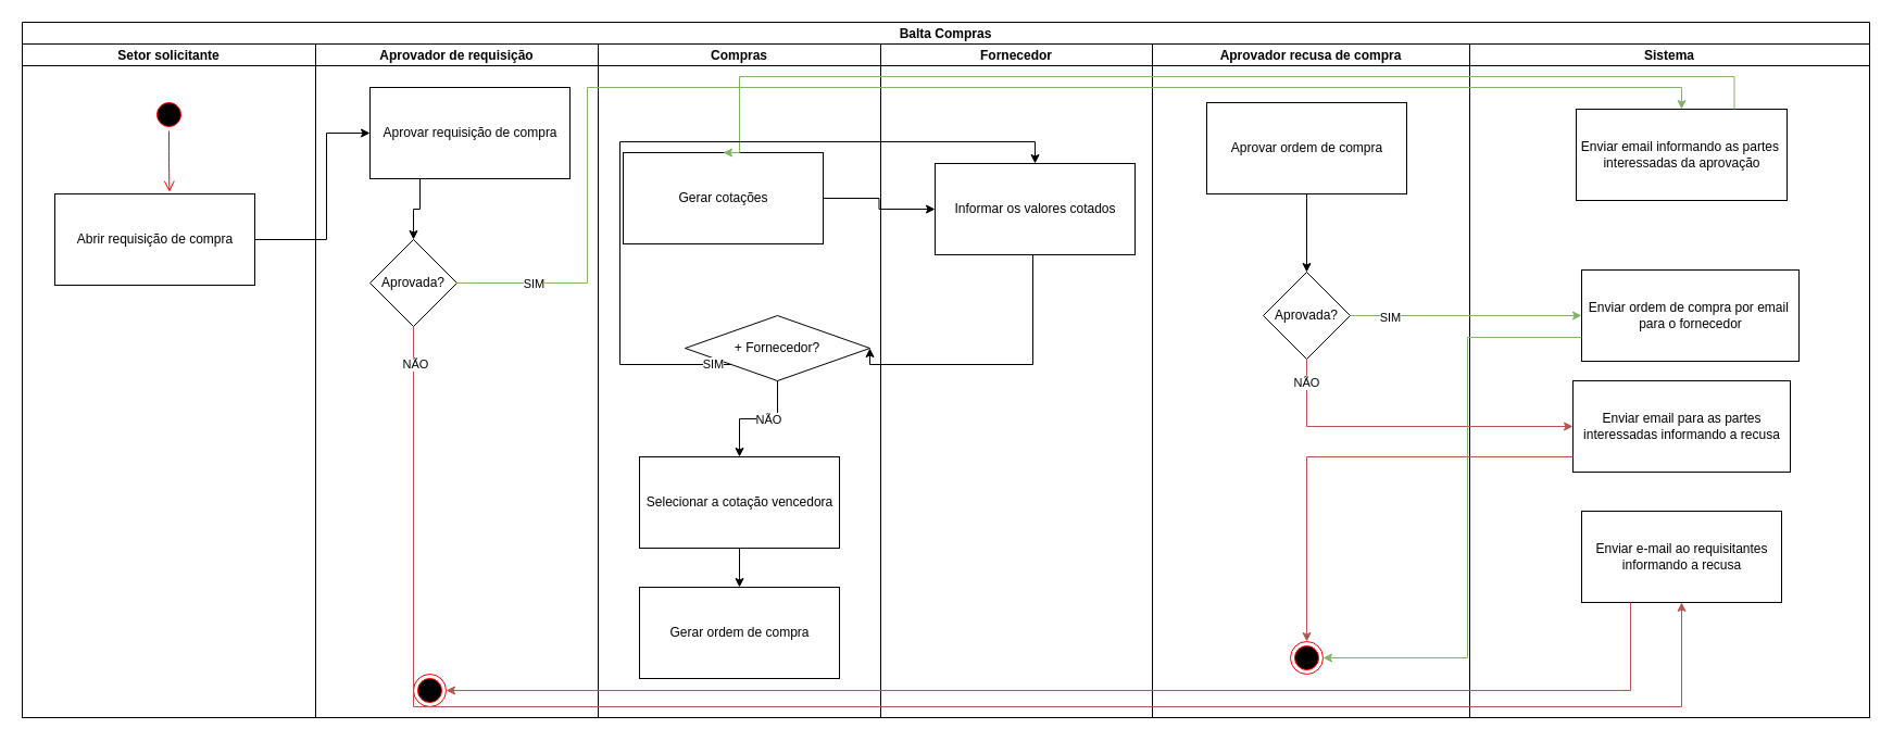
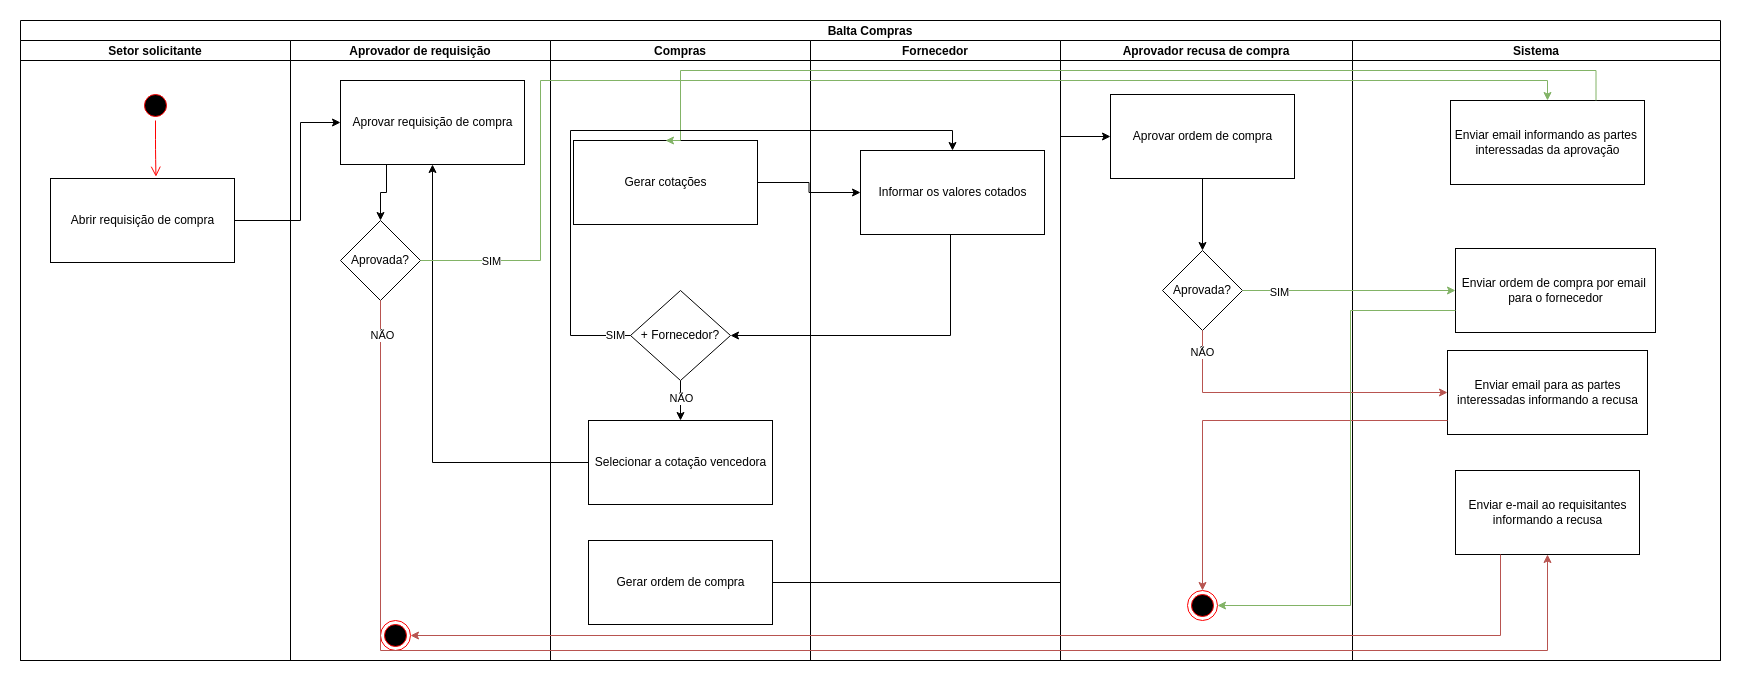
  <mxCell id="0" />
  <mxCell id="1" parent="0" />
  <mxCell id="2" value="Balta Compras" style="swimlane;childLayout=stackLayout;resizeParent=1;resizeParentMax=0;startSize=20;" parent="1" vertex="1"><mxGeometry x="20" y="20" width="1700" height="640" as="geometry" /></mxCell>
  <mxCell id="3" value="Setor solicitante" style="swimlane;startSize=20;" parent="2" vertex="1"><mxGeometry y="20" width="270" height="620" as="geometry" /></mxCell>
  <mxCell id="4" value="Abrir requisição de compra" style="html=1;" parent="3" vertex="1"><mxGeometry x="30" y="138" width="184" height="84" as="geometry" /></mxCell>
  <mxCell id="5" value="" style="ellipse;html=1;shape=startState;fillColor=#000000;strokeColor=#ff0000;" parent="3" vertex="1"><mxGeometry x="120" y="50" width="30" height="30" as="geometry" /></mxCell>
  <mxCell id="6" value="" style="edgeStyle=orthogonalEdgeStyle;html=1;verticalAlign=bottom;endArrow=open;endSize=8;strokeColor=#ff0000;entryX=0.573;entryY=-0.021;entryDx=0;entryDy=0;entryPerimeter=0;" parent="3" source="5" target="4" edge="1"><mxGeometry relative="1" as="geometry"><mxPoint x="92" y="140" as="targetPoint" /><Array as="points" /></mxGeometry></mxCell>
  <mxCell id="7" value="" style="edgeStyle=orthogonalEdgeStyle;rounded=0;orthogonalLoop=1;jettySize=auto;html=1;endArrow=classic;endFill=1;entryX=0;entryY=0.5;entryDx=0;entryDy=0;" parent="2" source="4" target="9" edge="1"><mxGeometry relative="1" as="geometry"><Array as="points"><mxPoint x="280" y="200" /><mxPoint x="280" y="102" /></Array></mxGeometry></mxCell>
  <mxCell id="8" value="Aprovador de requisição" style="swimlane;startSize=20;" parent="2" vertex="1"><mxGeometry x="270" y="20" width="260" height="620" as="geometry" /></mxCell>
  <mxCell id="9" value="Aprovar requisição de compra" style="html=1;" parent="8" vertex="1"><mxGeometry x="50" y="40" width="184" height="84" as="geometry" /></mxCell>
  <mxCell id="10" value="Aprovada?" style="rhombus;whiteSpace=wrap;html=1;" parent="8" vertex="1"><mxGeometry x="50" y="180" width="80" height="80" as="geometry" /></mxCell>
  <mxCell id="11" value="" style="edgeStyle=orthogonalEdgeStyle;rounded=0;orthogonalLoop=1;jettySize=auto;html=1;endArrow=classic;endFill=1;entryX=0.5;entryY=0;entryDx=0;entryDy=0;exitX=0.25;exitY=1;exitDx=0;exitDy=0;" parent="8" source="9" target="10" edge="1"><mxGeometry relative="1" as="geometry"><mxPoint x="280" y="182" as="targetPoint" /></mxGeometry></mxCell>
  <mxCell id="12" value="" style="ellipse;html=1;shape=endState;fillColor=#000000;strokeColor=#ff0000;" parent="8" vertex="1"><mxGeometry x="90" y="580" width="30" height="30" as="geometry" /></mxCell>
  <mxCell id="13" value="Compras" style="swimlane;startSize=20;" parent="2" vertex="1"><mxGeometry x="530" y="20" width="260" height="620" as="geometry" /></mxCell>
  <mxCell id="14" value="Gerar cotações" style="html=1;" parent="13" vertex="1"><mxGeometry x="23" y="100" width="184" height="84" as="geometry" /></mxCell>
  <mxCell id="15" value="Gerar ordem de compra" style="html=1;" parent="13" vertex="1"><mxGeometry x="38" y="500" width="184" height="84" as="geometry" /></mxCell>
- <mxCell id="16" style="edgeStyle=orthogonalEdgeStyle;rounded=0;orthogonalLoop=1;jettySize=auto;html=1;" parent="13" source="17" target="15" edge="1"><mxGeometry relative="1" as="geometry" /></mxCell>
+ <mxCell id="16" style="edgeStyle=orthogonalEdgeStyle;rounded=0;orthogonalLoop=1;jettySize=auto;html=1;" parent="13" source="17" target="9" edge="1"><mxGeometry relative="1" as="geometry" /></mxCell>
  <mxCell id="17" value="Selecionar a cotação vencedora" style="html=1;" parent="13" vertex="1"><mxGeometry x="38" y="380" width="184" height="84" as="geometry" /></mxCell>
  <mxCell id="18" style="edgeStyle=orthogonalEdgeStyle;rounded=0;orthogonalLoop=1;jettySize=auto;html=1;" parent="13" source="20" target="17" edge="1"><mxGeometry relative="1" as="geometry" /></mxCell>
  <mxCell id="19" value="NÃO" style="edgeLabel;html=1;align=center;verticalAlign=middle;resizable=0;points=[];" parent="18" vertex="1" connectable="0"><mxGeometry x="-0.167" relative="1" as="geometry"><mxPoint as="offset" /></mxGeometry></mxCell>
- <mxCell id="20" value="+ Fornecedor?" style="rhombus;whiteSpace=wrap;html=1;" parent="13" vertex="1"><mxGeometry x="80" y="250" width="170" height="60" as="geometry" /></mxCell>
+ <mxCell id="20" value="+ Fornecedor?" style="rhombus;whiteSpace=wrap;html=1;" parent="13" vertex="1"><mxGeometry x="80" y="250" width="100" height="90" as="geometry" /></mxCell>
  <mxCell id="21" value="Fornecedor" style="swimlane;startSize=20;fontStyle=1" parent="2" vertex="1"><mxGeometry x="790" y="20" width="250" height="620" as="geometry" /></mxCell>
  <mxCell id="22" value="Informar os valores cotados" style="html=1;" parent="21" vertex="1"><mxGeometry x="50" y="110" width="184" height="84" as="geometry" /></mxCell>
  <mxCell id="23" value="Aprovador recusa de compra" style="swimlane;startSize=20;fontStyle=1" parent="2" vertex="1"><mxGeometry x="1040" y="20" width="292" height="620" as="geometry" /></mxCell>
  <mxCell id="24" value="Aprovar ordem de compra" style="html=1;" parent="23" vertex="1"><mxGeometry x="50" y="54" width="184" height="84" as="geometry" /></mxCell>
  <mxCell id="25" value="Aprovada?" style="rhombus;whiteSpace=wrap;html=1;" parent="23" vertex="1"><mxGeometry x="102" y="210" width="80" height="80" as="geometry" /></mxCell>
  <mxCell id="26" style="edgeStyle=orthogonalEdgeStyle;rounded=0;orthogonalLoop=1;jettySize=auto;html=1;entryX=0.5;entryY=0;entryDx=0;entryDy=0;endArrow=classic;endFill=1;" parent="23" source="24" target="25" edge="1"><mxGeometry relative="1" as="geometry" /></mxCell>
  <mxCell id="27" value="" style="ellipse;html=1;shape=endState;fillColor=#000000;strokeColor=#ff0000;" parent="23" vertex="1"><mxGeometry x="127" y="550" width="30" height="30" as="geometry" /></mxCell>
  <mxCell id="28" value="" style="edgeStyle=orthogonalEdgeStyle;rounded=0;orthogonalLoop=1;jettySize=auto;html=1;endArrow=classic;endFill=1;entryX=0;entryY=0.5;entryDx=0;entryDy=0;" parent="2" source="14" target="22" edge="1"><mxGeometry relative="1" as="geometry" /></mxCell>
  <mxCell id="29" value="Sistema" style="swimlane;startSize=20;fontStyle=1" parent="2" vertex="1"><mxGeometry x="1332" y="20" width="368" height="620" as="geometry" /></mxCell>
  <mxCell id="30" value="Enviar e-mail ao requisitantes &lt;br&gt;informando a recusa" style="html=1;" parent="29" vertex="1"><mxGeometry x="103" y="430" width="184" height="84" as="geometry" /></mxCell>
  <mxCell id="31" value="Enviar email informando as partes&amp;nbsp;&lt;br&gt;interessadas da aprovação" style="html=1;" parent="29" vertex="1"><mxGeometry x="98" y="60" width="194" height="84" as="geometry" /></mxCell>
  <mxCell id="32" value="Enviar ordem de compra por email&amp;nbsp;&lt;br&gt;para o fornecedor" style="html=1;" parent="29" vertex="1"><mxGeometry x="103" y="208" width="200" height="84" as="geometry" /></mxCell>
  <mxCell id="33" value="Enviar email para as partes&lt;br&gt;interessadas informando a recusa" style="html=1;" parent="29" vertex="1"><mxGeometry x="95" y="310" width="200" height="84" as="geometry" /></mxCell>
  <mxCell id="34" style="edgeStyle=orthogonalEdgeStyle;rounded=0;orthogonalLoop=1;jettySize=auto;html=1;entryX=0.5;entryY=0;entryDx=0;entryDy=0;fillColor=#d5e8d4;strokeColor=#82b366;" parent="2" source="10" target="31" edge="1"><mxGeometry relative="1" as="geometry"><Array as="points"><mxPoint x="520" y="240" /><mxPoint x="520" y="60" /><mxPoint x="1527" y="60" /></Array></mxGeometry></mxCell>
  <mxCell id="35" value="SIM" style="edgeLabel;html=1;align=center;verticalAlign=middle;resizable=0;points=[];" parent="34" vertex="1" connectable="0"><mxGeometry x="0.241" y="2" relative="1" as="geometry"><mxPoint x="-573" y="182" as="offset" /></mxGeometry></mxCell>
  <mxCell id="36" style="edgeStyle=orthogonalEdgeStyle;rounded=0;orthogonalLoop=1;jettySize=auto;html=1;fillColor=#d5e8d4;strokeColor=#82b366;entryX=0.5;entryY=0;entryDx=0;entryDy=0;exitX=0.75;exitY=0;exitDx=0;exitDy=0;" parent="2" source="31" target="14" edge="1"><mxGeometry relative="1" as="geometry"><mxPoint x="1380" y="180" as="sourcePoint" /><Array as="points"><mxPoint x="1575" y="50" /><mxPoint x="660" y="50" /></Array></mxGeometry></mxCell>
  <mxCell id="37" style="edgeStyle=orthogonalEdgeStyle;rounded=0;orthogonalLoop=1;jettySize=auto;html=1;fillColor=#d5e8d4;strokeColor=#82b366;entryX=0;entryY=0.5;entryDx=0;entryDy=0;" parent="2" source="25" target="32" edge="1"><mxGeometry relative="1" as="geometry"><mxPoint x="1430" y="262" as="targetPoint" /><Array as="points"><mxPoint x="1430" y="270" /></Array></mxGeometry></mxCell>
  <mxCell id="38" value="SIM" style="edgeLabel;html=1;align=center;verticalAlign=middle;resizable=0;points=[];" parent="37" vertex="1" connectable="0"><mxGeometry x="-0.648" y="-1" relative="1" as="geometry"><mxPoint x="-1" as="offset" /></mxGeometry></mxCell>
  <mxCell id="39" style="edgeStyle=orthogonalEdgeStyle;rounded=0;orthogonalLoop=1;jettySize=auto;html=1;entryX=0;entryY=0.5;entryDx=0;entryDy=0;fillColor=#f8cecc;strokeColor=#b85450;" parent="2" source="25" target="33" edge="1"><mxGeometry relative="1" as="geometry"><Array as="points"><mxPoint x="1182" y="372" /></Array></mxGeometry></mxCell>
  <mxCell id="40" value="NÃO" style="edgeLabel;html=1;align=center;verticalAlign=middle;resizable=0;points=[];" parent="39" vertex="1" connectable="0"><mxGeometry x="-0.86" y="-1" relative="1" as="geometry"><mxPoint as="offset" /></mxGeometry></mxCell>
  <mxCell id="41" style="edgeStyle=orthogonalEdgeStyle;rounded=0;orthogonalLoop=1;jettySize=auto;html=1;fillColor=#f8cecc;strokeColor=#b85450;entryX=0.5;entryY=1;entryDx=0;entryDy=0;" parent="2" source="10" target="30" edge="1"><mxGeometry relative="1" as="geometry"><mxPoint x="1540" y="550" as="targetPoint" /><Array as="points"><mxPoint x="360" y="630" /><mxPoint x="1527" y="630" /></Array></mxGeometry></mxCell>
  <mxCell id="42" value="NÃO" style="edgeLabel;html=1;align=center;verticalAlign=middle;resizable=0;points=[];" parent="41" vertex="1" connectable="0"><mxGeometry x="-0.958" y="1" relative="1" as="geometry"><mxPoint as="offset" /></mxGeometry></mxCell>
  <mxCell id="43" style="edgeStyle=orthogonalEdgeStyle;rounded=0;orthogonalLoop=1;jettySize=auto;html=1;entryX=1;entryY=0.5;entryDx=0;entryDy=0;fillColor=#f8cecc;strokeColor=#b85450;" parent="2" source="30" target="12" edge="1"><mxGeometry relative="1" as="geometry"><Array as="points"><mxPoint x="1480" y="615" /></Array></mxGeometry></mxCell>
  <mxCell id="44" style="edgeStyle=orthogonalEdgeStyle;rounded=0;orthogonalLoop=1;jettySize=auto;html=1;entryX=0.5;entryY=0;entryDx=0;entryDy=0;fillColor=#f8cecc;strokeColor=#b85450;" parent="2" source="33" target="27" edge="1"><mxGeometry relative="1" as="geometry"><Array as="points"><mxPoint x="1182" y="400" /></Array></mxGeometry></mxCell>
  <mxCell id="45" style="edgeStyle=orthogonalEdgeStyle;rounded=0;orthogonalLoop=1;jettySize=auto;html=1;entryX=1;entryY=0.5;entryDx=0;entryDy=0;fillColor=#d5e8d4;strokeColor=#82b366;" parent="2" source="32" target="27" edge="1"><mxGeometry relative="1" as="geometry"><Array as="points"><mxPoint x="1330" y="290" /><mxPoint x="1330" y="585" /></Array></mxGeometry></mxCell>
  <mxCell id="46" style="edgeStyle=orthogonalEdgeStyle;rounded=0;orthogonalLoop=1;jettySize=auto;html=1;entryX=1;entryY=0.5;entryDx=0;entryDy=0;" parent="2" source="22" target="20" edge="1"><mxGeometry relative="1" as="geometry"><Array as="points"><mxPoint x="930" y="315" /></Array></mxGeometry></mxCell>
  <mxCell id="47" style="edgeStyle=orthogonalEdgeStyle;rounded=0;orthogonalLoop=1;jettySize=auto;html=1;entryX=0.5;entryY=0;entryDx=0;entryDy=0;" parent="2" source="20" target="22" edge="1"><mxGeometry relative="1" as="geometry"><Array as="points"><mxPoint x="550" y="315" /><mxPoint x="550" y="110" /><mxPoint x="932" y="110" /></Array></mxGeometry></mxCell>
  <mxCell id="48" value="SIM" style="edgeLabel;html=1;align=center;verticalAlign=middle;resizable=0;points=[];" parent="47" vertex="1" connectable="0"><mxGeometry x="-0.951" y="-1" relative="1" as="geometry"><mxPoint as="offset" /></mxGeometry></mxCell>
+ <mxCell id="49" style="edgeStyle=orthogonalEdgeStyle;rounded=0;orthogonalLoop=1;jettySize=auto;html=1;entryX=0;entryY=0.5;entryDx=0;entryDy=0;" parent="2" source="15" target="24" edge="1"><mxGeometry relative="1" as="geometry"><Array as="points"><mxPoint x="1040" y="562" /><mxPoint x="1040" y="116" /></Array></mxGeometry></mxCell>
